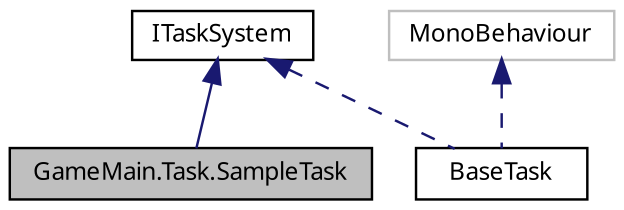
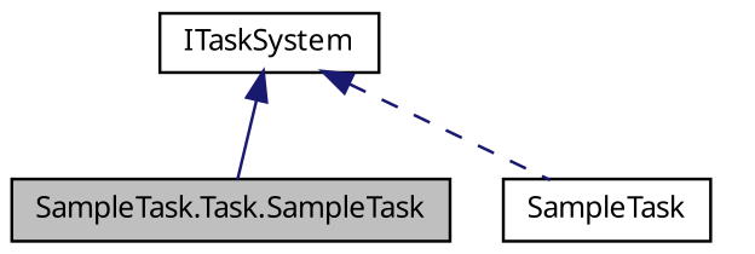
  digraph {
    fontname="Noto Sans"
    node [color=black fillcolor=white fontname="Noto Sans" fontsize=10 shape=record style=filled]
    edge [color=midnightblue dir=back fontname="Noto Sans" fontsize=10 labelfontname=Helvetica labelfontsize=10 style=dashed]
-   n1 [fillcolor=grey75 fontcolor=black height=0.2 label="GameMain.Task.SampleTask" width=0.4]
-   n2 [height=0.2 label=BaseTask width=0.4]
-   n3 [color=grey75 height=0.2 label=MonoBehaviour width=0.4]
+   n1 [fillcolor=grey75 fontcolor=black height=0.2 label="SampleTask.Task.SampleTask" width=0.4]
+   n2 [height=0.2 label=SampleTask width=0.4]
    n4 [height=0.2 label=ITaskSystem width=0.4]
-   n3 -> n2
    n4 -> n1 [style=solid]
    n4 -> n2
  }
